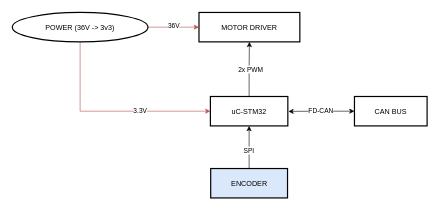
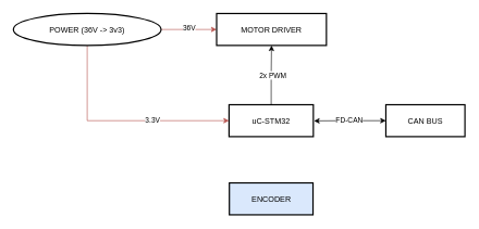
  <mxCell id="0" />
  <mxCell id="1" parent="0" />
  <mxCell id="2" style="edgeStyle=orthogonalEdgeStyle;rounded=0;orthogonalLoop=1;jettySize=auto;html=1;exitX=0.5;exitY=0;exitDx=0;exitDy=0;entryX=0.5;entryY=1;entryDx=0;entryDy=0;" edge="1" parent="1" source="4" target="10"><mxGeometry relative="1" as="geometry" /></mxCell>
  <mxCell id="3" value="2x PWM" style="edgeLabel;html=1;align=center;verticalAlign=middle;resizable=0;points=[];" vertex="1" connectable="0" parent="2"><mxGeometry x="0.006" y="-1" relative="1" as="geometry"><mxPoint as="offset" /></mxGeometry></mxCell>
  <mxCell id="4" value="uC-STM32" style="whiteSpace=wrap;strokeWidth=2;" parent="1" vertex="1"><mxGeometry x="350" y="160" width="129" height="49" as="geometry" /></mxCell>
  <mxCell id="5" style="edgeStyle=orthogonalEdgeStyle;rounded=0;orthogonalLoop=1;jettySize=auto;html=1;exitX=1;exitY=0.5;exitDx=0;exitDy=0;entryX=0;entryY=0.5;entryDx=0;entryDy=0;fillColor=#f8cecc;strokeColor=#b85450;" edge="1" parent="1" source="9" target="10"><mxGeometry relative="1" as="geometry" /></mxCell>
  <mxCell id="6" value="36V" style="edgeLabel;html=1;align=center;verticalAlign=middle;resizable=0;points=[];" vertex="1" connectable="0" parent="5"><mxGeometry x="-0.019" y="3" relative="1" as="geometry"><mxPoint as="offset" /></mxGeometry></mxCell>
  <mxCell id="7" style="edgeStyle=orthogonalEdgeStyle;rounded=0;orthogonalLoop=1;jettySize=auto;html=1;exitX=0.5;exitY=1;exitDx=0;exitDy=0;entryX=0;entryY=0.5;entryDx=0;entryDy=0;fillColor=#f8cecc;strokeColor=#b85450;" edge="1" parent="1" source="9" target="4"><mxGeometry relative="1" as="geometry" /></mxCell>
  <mxCell id="8" value="3.3V" style="edgeLabel;html=1;align=center;verticalAlign=middle;resizable=0;points=[];" vertex="1" connectable="0" parent="7"><mxGeometry x="0.294" y="1" relative="1" as="geometry"><mxPoint as="offset" /></mxGeometry></mxCell>
  <mxCell id="9" value="POWER (36V -&gt; 3v3)" style="ellipse;whiteSpace=wrap;strokeWidth=2;" parent="1" vertex="1"><mxGeometry x="20" y="20" width="226" height="49" as="geometry" /></mxCell>
  <mxCell id="10" value="MOTOR DRIVER" style="whiteSpace=wrap;strokeWidth=2;" parent="1" vertex="1"><mxGeometry x="331" y="20" width="168" height="49" as="geometry" /></mxCell>
- <mxCell id="11" style="edgeStyle=orthogonalEdgeStyle;rounded=0;orthogonalLoop=1;jettySize=auto;html=1;exitX=0.5;exitY=0;exitDx=0;exitDy=0;entryX=0.5;entryY=1;entryDx=0;entryDy=0;" edge="1" parent="1" source="13" target="4"><mxGeometry relative="1" as="geometry" /></mxCell>
- <mxCell id="12" value="SPI" style="edgeLabel;html=1;align=center;verticalAlign=middle;resizable=0;points=[];" vertex="1" connectable="0" parent="11"><mxGeometry x="-0.125" y="1" relative="1" as="geometry"><mxPoint as="offset" /></mxGeometry></mxCell>
  <mxCell id="13" value="ENCODER" style="whiteSpace=wrap;strokeWidth=2;fillColor=#dae8fc;" parent="1" vertex="1"><mxGeometry x="350.5" y="280" width="128" height="49" as="geometry" /></mxCell>
  <mxCell id="14" style="edgeStyle=orthogonalEdgeStyle;rounded=0;orthogonalLoop=1;jettySize=auto;html=1;exitX=0;exitY=0.5;exitDx=0;exitDy=0;startArrow=classic;startFill=1;" edge="1" parent="1" source="16"><mxGeometry relative="1" as="geometry"><mxPoint x="480" y="184.793" as="targetPoint" /></mxGeometry></mxCell>
  <mxCell id="15" value="FD-CAN" style="edgeLabel;html=1;align=center;verticalAlign=middle;resizable=0;points=[];" vertex="1" connectable="0" parent="14"><mxGeometry x="0.029" y="-2" relative="1" as="geometry"><mxPoint as="offset" /></mxGeometry></mxCell>
  <mxCell id="16" value="CAN BUS" style="whiteSpace=wrap;strokeWidth=2;" parent="1" vertex="1"><mxGeometry x="590" y="160" width="121" height="49" as="geometry" /></mxCell>
